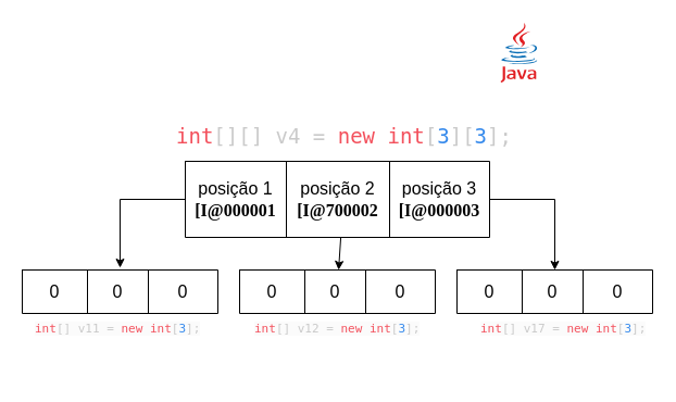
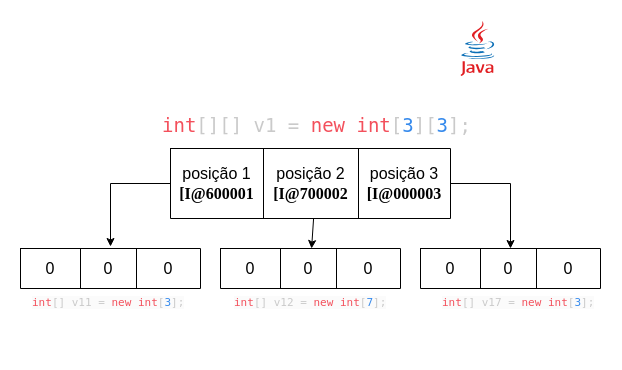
  <mxCell id="0" />
  <mxCell id="1" parent="0" />
  <mxCell id="2" value="" style="dashed=0;outlineConnect=0;html=1;align=center;labelPosition=center;verticalLabelPosition=bottom;verticalAlign=top;shape=mxgraph.weblogos.java" vertex="1" parent="1"><mxGeometry x="460" y="20.5" width="34.4" height="55" as="geometry" /></mxCell>
- <mxCell id="3" value="&lt;div style=&quot;color: rgb(202, 202, 202); font-size: 19px;&quot;&gt;&lt;pre style=&quot;font-family: &amp;quot;JetBrains Mono&amp;quot;, monospace; font-size: 19px;&quot;&gt;&lt;pre style=&quot;font-family: &amp;quot;JetBrains Mono&amp;quot;, monospace;&quot;&gt;&lt;span style=&quot;color: rgb(243, 80, 92);&quot;&gt;int&lt;/span&gt;[][] v4 = &lt;span style=&quot;color: rgb(243, 80, 92);&quot;&gt;new int&lt;/span&gt;[&lt;span style=&quot;color: rgb(54, 138, 236);&quot;&gt;3&lt;/span&gt;][&lt;span style=&quot;color: rgb(54, 138, 236);&quot;&gt;3&lt;/span&gt;];&lt;/pre&gt;&lt;/pre&gt;&lt;/div&gt;" style="text;whiteSpace=wrap;html=1;strokeWidth=1;fontSize=19;labelBackgroundColor=none;" vertex="1" parent="1"><mxGeometry x="160" y="88" width="260" height="90" as="geometry" /></mxCell>
+ <mxCell id="3" value="&lt;div style=&quot;color: rgb(202, 202, 202); font-size: 19px;&quot;&gt;&lt;pre style=&quot;font-family: &amp;quot;JetBrains Mono&amp;quot;, monospace; font-size: 19px;&quot;&gt;&lt;pre style=&quot;font-family: &amp;quot;JetBrains Mono&amp;quot;, monospace;&quot;&gt;&lt;span style=&quot;color: rgb(243, 80, 92);&quot;&gt;int&lt;/span&gt;[][] v1 = &lt;span style=&quot;color: rgb(243, 80, 92);&quot;&gt;new int&lt;/span&gt;[&lt;span style=&quot;color: rgb(54, 138, 236);&quot;&gt;3&lt;/span&gt;][&lt;span style=&quot;color: rgb(54, 138, 236);&quot;&gt;3&lt;/span&gt;];&lt;/pre&gt;&lt;/pre&gt;&lt;/div&gt;" style="text;whiteSpace=wrap;html=1;strokeWidth=1;fontSize=19;labelBackgroundColor=none;" vertex="1" parent="1"><mxGeometry x="160" y="88" width="260" height="90" as="geometry" /></mxCell>
  <mxCell id="4" value="" style="shape=table;startSize=0;container=1;collapsible=0;childLayout=tableLayout;fontSize=16;" vertex="1" parent="1"><mxGeometry x="170" y="148" width="280" height="70" as="geometry" /></mxCell>
  <mxCell id="5" value="" style="shape=tableRow;horizontal=0;startSize=0;swimlaneHead=0;swimlaneBody=0;strokeColor=inherit;top=0;left=0;bottom=0;right=0;collapsible=0;dropTarget=0;fillColor=none;points=[[0,0.5],[1,0.5]];portConstraint=eastwest;fontSize=16;" vertex="1" parent="4"><mxGeometry width="280" height="70" as="geometry" /></mxCell>
- <mxCell id="6" value="posição 1&lt;div&gt;&lt;font face=&quot;Verdana&quot;&gt;&lt;b&gt;[I@000001&lt;/b&gt;&lt;/font&gt;&lt;/div&gt;" style="shape=partialRectangle;html=1;whiteSpace=wrap;connectable=0;strokeColor=inherit;overflow=hidden;fillColor=none;top=0;left=0;bottom=0;right=0;pointerEvents=1;fontSize=16;" vertex="1" parent="5"><mxGeometry width="93" height="70" as="geometry"><mxRectangle width="93" height="70" as="alternateBounds" /></mxGeometry></mxCell>
+ <mxCell id="6" value="posição 1&lt;div&gt;&lt;font face=&quot;Verdana&quot;&gt;&lt;b&gt;[I@600001&lt;/b&gt;&lt;/font&gt;&lt;/div&gt;" style="shape=partialRectangle;html=1;whiteSpace=wrap;connectable=0;strokeColor=inherit;overflow=hidden;fillColor=none;top=0;left=0;bottom=0;right=0;pointerEvents=1;fontSize=16;" vertex="1" parent="5"><mxGeometry width="93" height="70" as="geometry"><mxRectangle width="93" height="70" as="alternateBounds" /></mxGeometry></mxCell>
  <mxCell id="7" value="posição 2&lt;div&gt;&lt;font face=&quot;Verdana&quot;&gt;&lt;b&gt;[I@700002&lt;/b&gt;&lt;/font&gt;&lt;br&gt;&lt;/div&gt;" style="shape=partialRectangle;html=1;whiteSpace=wrap;connectable=0;strokeColor=inherit;overflow=hidden;fillColor=none;top=0;left=0;bottom=0;right=0;pointerEvents=1;fontSize=16;" vertex="1" parent="5"><mxGeometry x="93" width="95" height="70" as="geometry"><mxRectangle width="95" height="70" as="alternateBounds" /></mxGeometry></mxCell>
  <mxCell id="8" value="posição 3&lt;div&gt;&lt;font face=&quot;Verdana&quot;&gt;&lt;b&gt;[I@000003&lt;/b&gt;&lt;/font&gt;&lt;br&gt;&lt;/div&gt;" style="shape=partialRectangle;html=1;whiteSpace=wrap;connectable=0;strokeColor=inherit;overflow=hidden;fillColor=none;top=0;left=0;bottom=0;right=0;pointerEvents=1;fontSize=16;" vertex="1" parent="5"><mxGeometry x="188" width="92" height="70" as="geometry"><mxRectangle width="92" height="70" as="alternateBounds" /></mxGeometry></mxCell>
  <mxCell id="9" value="" style="shape=table;startSize=0;container=1;collapsible=0;childLayout=tableLayout;fontSize=16;" vertex="1" parent="1"><mxGeometry x="20" y="248" width="180" height="40" as="geometry" /></mxCell>
  <mxCell id="10" value="" style="shape=tableRow;horizontal=0;startSize=0;swimlaneHead=0;swimlaneBody=0;strokeColor=inherit;top=0;left=0;bottom=0;right=0;collapsible=0;dropTarget=0;fillColor=none;points=[[0,0.5],[1,0.5]];portConstraint=eastwest;fontSize=16;" vertex="1" parent="9"><mxGeometry width="180" height="40" as="geometry" /></mxCell>
  <mxCell id="11" value="0" style="shape=partialRectangle;html=1;whiteSpace=wrap;connectable=0;strokeColor=inherit;overflow=hidden;fillColor=none;top=0;left=0;bottom=0;right=0;pointerEvents=1;fontSize=16;" vertex="1" parent="10"><mxGeometry width="60" height="40" as="geometry"><mxRectangle width="60" height="40" as="alternateBounds" /></mxGeometry></mxCell>
  <mxCell id="12" value="0" style="shape=partialRectangle;html=1;whiteSpace=wrap;connectable=0;strokeColor=inherit;overflow=hidden;fillColor=none;top=0;left=0;bottom=0;right=0;pointerEvents=1;fontSize=16;" vertex="1" parent="10"><mxGeometry x="60" width="56" height="40" as="geometry"><mxRectangle width="56" height="40" as="alternateBounds" /></mxGeometry></mxCell>
  <mxCell id="13" value="0" style="shape=partialRectangle;html=1;whiteSpace=wrap;connectable=0;strokeColor=inherit;overflow=hidden;fillColor=none;top=0;left=0;bottom=0;right=0;pointerEvents=1;fontSize=16;" vertex="1" parent="10"><mxGeometry x="116" width="64" height="40" as="geometry"><mxRectangle width="64" height="40" as="alternateBounds" /></mxGeometry></mxCell>
  <mxCell id="14" value="" style="shape=table;startSize=0;container=1;collapsible=0;childLayout=tableLayout;fontSize=16;" vertex="1" parent="1"><mxGeometry x="220" y="248" width="180" height="40" as="geometry" /></mxCell>
  <mxCell id="15" value="" style="shape=tableRow;horizontal=0;startSize=0;swimlaneHead=0;swimlaneBody=0;strokeColor=inherit;top=0;left=0;bottom=0;right=0;collapsible=0;dropTarget=0;fillColor=none;points=[[0,0.5],[1,0.5]];portConstraint=eastwest;fontSize=16;" vertex="1" parent="14"><mxGeometry width="180" height="40" as="geometry" /></mxCell>
  <mxCell id="16" value="0" style="shape=partialRectangle;html=1;whiteSpace=wrap;connectable=0;strokeColor=inherit;overflow=hidden;fillColor=none;top=0;left=0;bottom=0;right=0;pointerEvents=1;fontSize=16;" vertex="1" parent="15"><mxGeometry width="60" height="40" as="geometry"><mxRectangle width="60" height="40" as="alternateBounds" /></mxGeometry></mxCell>
  <mxCell id="17" value="0" style="shape=partialRectangle;html=1;whiteSpace=wrap;connectable=0;strokeColor=inherit;overflow=hidden;fillColor=none;top=0;left=0;bottom=0;right=0;pointerEvents=1;fontSize=16;" vertex="1" parent="15"><mxGeometry x="60" width="56" height="40" as="geometry"><mxRectangle width="56" height="40" as="alternateBounds" /></mxGeometry></mxCell>
  <mxCell id="18" value="0" style="shape=partialRectangle;html=1;whiteSpace=wrap;connectable=0;strokeColor=inherit;overflow=hidden;fillColor=none;top=0;left=0;bottom=0;right=0;pointerEvents=1;fontSize=16;" vertex="1" parent="15"><mxGeometry x="116" width="64" height="40" as="geometry"><mxRectangle width="64" height="40" as="alternateBounds" /></mxGeometry></mxCell>
  <mxCell id="19" value="" style="shape=table;startSize=0;container=1;collapsible=0;childLayout=tableLayout;fontSize=16;" vertex="1" parent="1"><mxGeometry x="420" y="248" width="180" height="40" as="geometry" /></mxCell>
  <mxCell id="20" value="" style="shape=tableRow;horizontal=0;startSize=0;swimlaneHead=0;swimlaneBody=0;strokeColor=inherit;top=0;left=0;bottom=0;right=0;collapsible=0;dropTarget=0;fillColor=none;points=[[0,0.5],[1,0.5]];portConstraint=eastwest;fontSize=16;" vertex="1" parent="19"><mxGeometry width="180" height="40" as="geometry" /></mxCell>
  <mxCell id="21" value="0" style="shape=partialRectangle;html=1;whiteSpace=wrap;connectable=0;strokeColor=inherit;overflow=hidden;fillColor=none;top=0;left=0;bottom=0;right=0;pointerEvents=1;fontSize=16;" vertex="1" parent="20"><mxGeometry width="60" height="40" as="geometry"><mxRectangle width="60" height="40" as="alternateBounds" /></mxGeometry></mxCell>
  <mxCell id="22" value="0" style="shape=partialRectangle;html=1;whiteSpace=wrap;connectable=0;strokeColor=inherit;overflow=hidden;fillColor=none;top=0;left=0;bottom=0;right=0;pointerEvents=1;fontSize=16;" vertex="1" parent="20"><mxGeometry x="60" width="56" height="40" as="geometry"><mxRectangle width="56" height="40" as="alternateBounds" /></mxGeometry></mxCell>
  <mxCell id="23" value="0" style="shape=partialRectangle;html=1;whiteSpace=wrap;connectable=0;strokeColor=inherit;overflow=hidden;fillColor=none;top=0;left=0;bottom=0;right=0;pointerEvents=1;fontSize=16;" vertex="1" parent="20"><mxGeometry x="116" width="64" height="40" as="geometry"><mxRectangle width="64" height="40" as="alternateBounds" /></mxGeometry></mxCell>
  <mxCell id="24" value="" style="endArrow=classic;html=1;rounded=0;entryX=0.5;entryY=-0.05;entryDx=0;entryDy=0;entryPerimeter=0;exitX=0;exitY=0.5;exitDx=0;exitDy=0;" edge="1" parent="1" source="5" target="10"><mxGeometry width="50" height="50" relative="1" as="geometry"><mxPoint x="280" y="258" as="sourcePoint" /><mxPoint x="330" y="208" as="targetPoint" /><Array as="points"><mxPoint x="110" y="183" /></Array></mxGeometry></mxCell>
  <mxCell id="25" value="" style="endArrow=classic;html=1;rounded=0;entryX=0.506;entryY=0;entryDx=0;entryDy=0;entryPerimeter=0;exitX=0.511;exitY=1;exitDx=0;exitDy=0;exitPerimeter=0;" edge="1" parent="1" source="5" target="15"><mxGeometry width="50" height="50" relative="1" as="geometry"><mxPoint x="280" y="258" as="sourcePoint" /><mxPoint x="330" y="208" as="targetPoint" /></mxGeometry></mxCell>
  <mxCell id="26" value="" style="endArrow=classic;html=1;rounded=0;exitX=1;exitY=0.5;exitDx=0;exitDy=0;" edge="1" parent="1" source="5" target="20"><mxGeometry width="50" height="50" relative="1" as="geometry"><mxPoint x="280" y="258" as="sourcePoint" /><mxPoint x="490" y="238" as="targetPoint" /><Array as="points"><mxPoint x="510" y="183" /></Array></mxGeometry></mxCell>
  <mxCell id="27" value="&lt;pre style=&quot;forced-color-adjust: none; color: rgb(202, 202, 202); font-size: 11px; font-style: normal; font-variant-ligatures: normal; font-variant-caps: normal; font-weight: 400; letter-spacing: normal; orphans: 2; text-align: left; text-indent: 0px; text-transform: none; widows: 2; word-spacing: 0px; -webkit-text-stroke-width: 0px; background-color: rgb(251, 251, 251); text-decoration-thickness: initial; text-decoration-style: initial; text-decoration-color: initial; font-family: &amp;quot;JetBrains Mono&amp;quot;, monospace;&quot;&gt;&lt;span style=&quot;forced-color-adjust: none; color: rgb(243, 80, 92); font-size: 11px;&quot;&gt;int&lt;/span&gt;[] v11 = &lt;span style=&quot;forced-color-adjust: none; color: rgb(243, 80, 92); font-size: 11px;&quot;&gt;new int&lt;/span&gt;[&lt;span style=&quot;forced-color-adjust: none; color: rgb(54, 138, 236); font-size: 11px;&quot;&gt;3&lt;/span&gt;];&lt;/pre&gt;" style="text;whiteSpace=wrap;html=1;fontSize=11;" vertex="1" parent="1"><mxGeometry x="30" y="278" width="160" height="70" as="geometry" /></mxCell>
- <mxCell id="28" value="&lt;pre style=&quot;forced-color-adjust: none; font-size: 11px; font-style: normal; font-variant-ligatures: normal; font-variant-caps: normal; font-weight: 400; letter-spacing: normal; orphans: 2; text-align: left; text-indent: 0px; text-transform: none; widows: 2; word-spacing: 0px; -webkit-text-stroke-width: 0px; background-color: rgb(251, 251, 251); text-decoration-thickness: initial; text-decoration-style: initial; text-decoration-color: initial; font-family: &amp;quot;JetBrains Mono&amp;quot;, monospace; color: rgb(202, 202, 202);&quot;&gt;&lt;span style=&quot;forced-color-adjust: none; color: rgb(243, 80, 92); font-size: 11px;&quot;&gt;int&lt;/span&gt;[] v12 = &lt;span style=&quot;forced-color-adjust: none; color: rgb(243, 80, 92); font-size: 11px;&quot;&gt;new int&lt;/span&gt;[&lt;span style=&quot;forced-color-adjust: none; color: rgb(54, 138, 236); font-size: 11px;&quot;&gt;3&lt;/span&gt;];&lt;/pre&gt;" style="text;whiteSpace=wrap;html=1;fontSize=11;" vertex="1" parent="1"><mxGeometry x="232.2" y="278" width="155.6" height="70" as="geometry" /></mxCell>
+ <mxCell id="28" value="&lt;pre style=&quot;forced-color-adjust: none; font-size: 11px; font-style: normal; font-variant-ligatures: normal; font-variant-caps: normal; font-weight: 400; letter-spacing: normal; orphans: 2; text-align: left; text-indent: 0px; text-transform: none; widows: 2; word-spacing: 0px; -webkit-text-stroke-width: 0px; background-color: rgb(251, 251, 251); text-decoration-thickness: initial; text-decoration-style: initial; text-decoration-color: initial; font-family: &amp;quot;JetBrains Mono&amp;quot;, monospace; color: rgb(202, 202, 202);&quot;&gt;&lt;span style=&quot;forced-color-adjust: none; color: rgb(243, 80, 92); font-size: 11px;&quot;&gt;int&lt;/span&gt;[] v12 = &lt;span style=&quot;forced-color-adjust: none; color: rgb(243, 80, 92); font-size: 11px;&quot;&gt;new int&lt;/span&gt;[&lt;span style=&quot;forced-color-adjust: none; color: rgb(54, 138, 236); font-size: 11px;&quot;&gt;7&lt;/span&gt;];&lt;/pre&gt;" style="text;whiteSpace=wrap;html=1;fontSize=11;" vertex="1" parent="1"><mxGeometry x="232.2" y="278" width="155.6" height="70" as="geometry" /></mxCell>
  <mxCell id="29" value="&lt;pre style=&quot;forced-color-adjust: none; color: rgb(202, 202, 202); font-size: 11px; font-style: normal; font-variant-ligatures: normal; font-variant-caps: normal; font-weight: 400; letter-spacing: normal; orphans: 2; text-align: left; text-indent: 0px; text-transform: none; widows: 2; word-spacing: 0px; -webkit-text-stroke-width: 0px; background-color: rgb(251, 251, 251); text-decoration-thickness: initial; text-decoration-style: initial; text-decoration-color: initial; font-family: &amp;quot;JetBrains Mono&amp;quot;, monospace;&quot;&gt;&lt;span style=&quot;forced-color-adjust: none; color: rgb(243, 80, 92); font-size: 11px;&quot;&gt;int&lt;/span&gt;[] v17 = &lt;span style=&quot;forced-color-adjust: none; color: rgb(243, 80, 92); font-size: 11px;&quot;&gt;new int&lt;/span&gt;[&lt;span style=&quot;forced-color-adjust: none; color: rgb(54, 138, 236); font-size: 11px;&quot;&gt;3&lt;/span&gt;];&lt;/pre&gt;" style="text;whiteSpace=wrap;html=1;fontSize=11;" vertex="1" parent="1"><mxGeometry x="440" y="278" width="160" height="70" as="geometry" /></mxCell>
